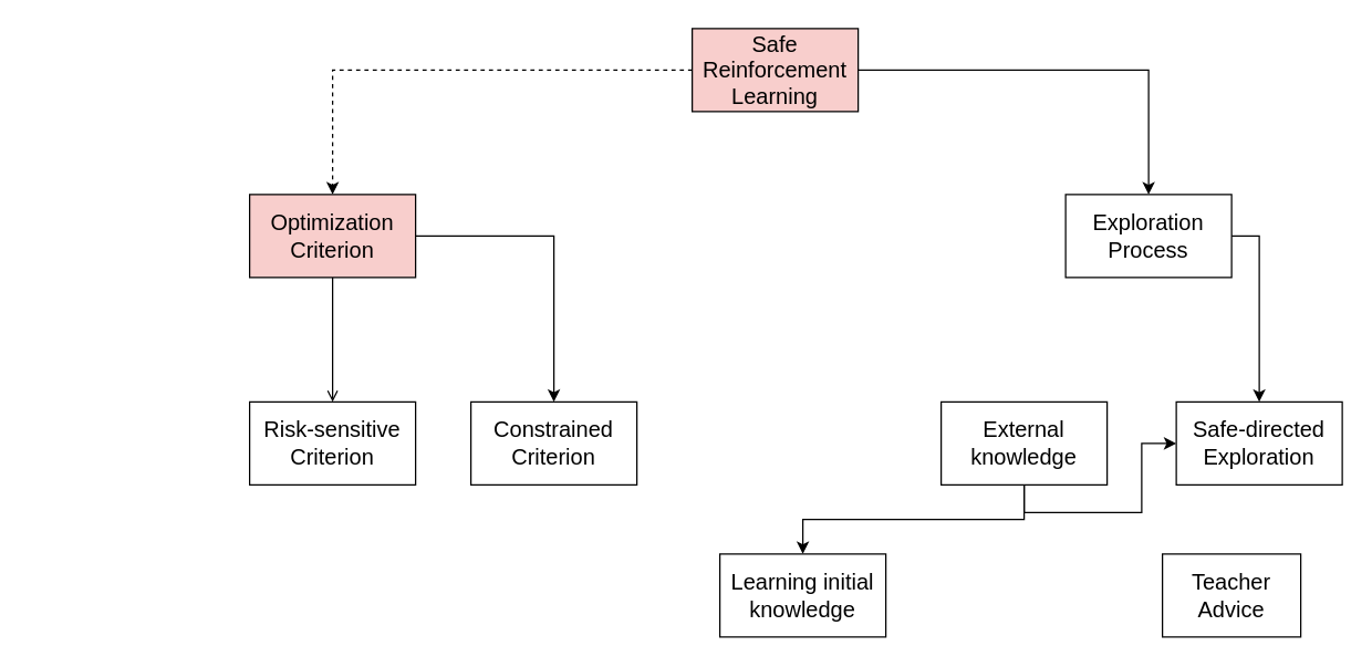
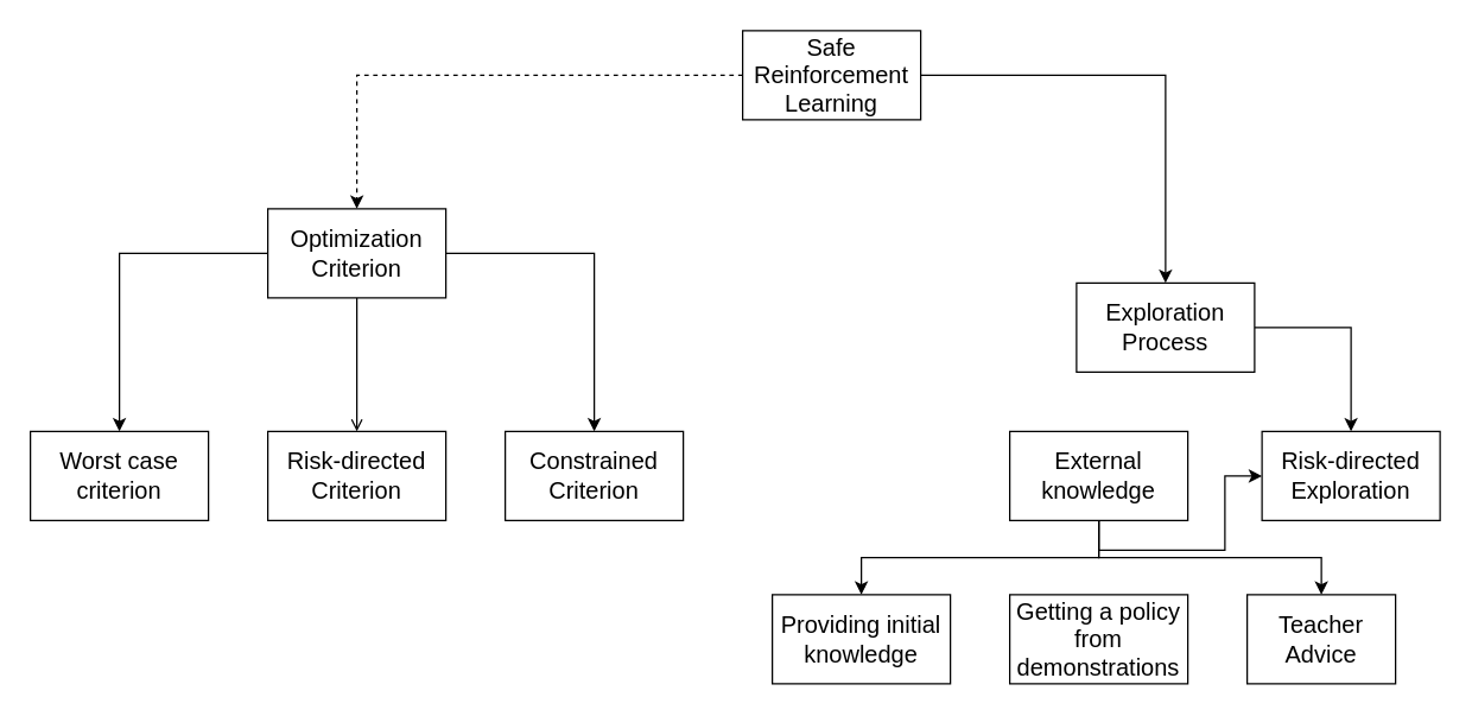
  <mxCell id="0" />
  <mxCell id="1" parent="0" />
  <mxCell id="2" style="edgeStyle=orthogonalEdgeStyle;rounded=0;orthogonalLoop=1;jettySize=auto;html=1;entryX=0.5;entryY=0;entryDx=0;entryDy=0;fontSize=16;dashed=1;" parent="1" source="4" target="8" edge="1"><mxGeometry relative="1" as="geometry" /></mxCell>
  <mxCell id="3" style="edgeStyle=orthogonalEdgeStyle;rounded=0;orthogonalLoop=1;jettySize=auto;html=1;exitX=1;exitY=0.5;exitDx=0;exitDy=0;entryX=0.5;entryY=0;entryDx=0;entryDy=0;fontSize=16;" parent="1" source="4" target="10" edge="1"><mxGeometry relative="1" as="geometry" /></mxCell>
- <mxCell id="4" value="Safe Reinforcement Learning" style="rounded=0;whiteSpace=wrap;html=1;fontSize=16;fillColor=#f8cecc;" parent="1" vertex="1"><mxGeometry x="500" y="20" width="120" height="60" as="geometry" /></mxCell>
+ <mxCell id="4" value="Safe Reinforcement Learning" style="rounded=0;whiteSpace=wrap;html=1;fontSize=16;" parent="1" vertex="1"><mxGeometry x="500" y="20" width="120" height="60" as="geometry" /></mxCell>
+ <mxCell id="5" style="edgeStyle=orthogonalEdgeStyle;rounded=0;orthogonalLoop=1;jettySize=auto;html=1;exitX=0;exitY=0.5;exitDx=0;exitDy=0;entryX=0.5;entryY=0;entryDx=0;entryDy=0;fontSize=16;" parent="1" source="8" target="11" edge="1"><mxGeometry relative="1" as="geometry" /></mxCell>
  <mxCell id="6" style="edgeStyle=orthogonalEdgeStyle;rounded=0;orthogonalLoop=1;jettySize=auto;html=1;exitX=0.5;exitY=1;exitDx=0;exitDy=0;entryX=0.5;entryY=0;entryDx=0;entryDy=0;fontSize=16;endArrow=open;" parent="1" source="8" target="13" edge="1"><mxGeometry relative="1" as="geometry" /></mxCell>
  <mxCell id="7" style="edgeStyle=orthogonalEdgeStyle;rounded=0;orthogonalLoop=1;jettySize=auto;html=1;exitX=1;exitY=0.5;exitDx=0;exitDy=0;entryX=0.5;entryY=0;entryDx=0;entryDy=0;fontSize=16;" parent="1" source="8" target="12" edge="1"><mxGeometry relative="1" as="geometry" /></mxCell>
- <mxCell id="8" value="Optimization Criterion" style="rounded=0;whiteSpace=wrap;html=1;fontSize=16;fillColor=#f8cecc;" parent="1" vertex="1"><mxGeometry x="180" y="140" width="120" height="60" as="geometry" /></mxCell>
+ <mxCell id="8" value="Optimization Criterion" style="rounded=0;whiteSpace=wrap;html=1;fontSize=16;" parent="1" vertex="1"><mxGeometry x="180" y="140" width="120" height="60" as="geometry" /></mxCell>
  <mxCell id="9" style="edgeStyle=orthogonalEdgeStyle;rounded=0;orthogonalLoop=1;jettySize=auto;html=1;exitX=1;exitY=0.5;exitDx=0;exitDy=0;fontSize=16;" parent="1" source="10" target="18" edge="1"><mxGeometry relative="1" as="geometry" /></mxCell>
- <mxCell id="10" value="Exploration Process" style="rounded=0;whiteSpace=wrap;html=1;fontSize=16;" parent="1" vertex="1"><mxGeometry x="770" y="140" width="120" height="60" as="geometry" /></mxCell>
+ <mxCell id="10" value="Exploration Process" style="rounded=0;whiteSpace=wrap;html=1;fontSize=16;" parent="1" vertex="1"><mxGeometry x="725" y="190" width="120" height="60" as="geometry" /></mxCell>
+ <mxCell id="11" value="Worst case criterion" style="rounded=0;whiteSpace=wrap;html=1;fontSize=16;" parent="1" vertex="1"><mxGeometry x="20" y="290" width="120" height="60" as="geometry" /></mxCell>
  <mxCell id="12" value="Constrained Criterion" style="rounded=0;whiteSpace=wrap;html=1;fontSize=16;" parent="1" vertex="1"><mxGeometry x="340" y="290" width="120" height="60" as="geometry" /></mxCell>
- <mxCell id="13" value="Risk-sensitive Criterion" style="rounded=0;whiteSpace=wrap;html=1;fontSize=16;" parent="1" vertex="1"><mxGeometry x="180" y="290" width="120" height="60" as="geometry" /></mxCell>
+ <mxCell id="13" value="Risk-directed Criterion" style="rounded=0;whiteSpace=wrap;html=1;fontSize=16;" parent="1" vertex="1"><mxGeometry x="180" y="290" width="120" height="60" as="geometry" /></mxCell>
  <mxCell id="14" style="edgeStyle=orthogonalEdgeStyle;rounded=0;orthogonalLoop=1;jettySize=auto;html=1;exitX=0.5;exitY=1;exitDx=0;exitDy=0;entryX=0.5;entryY=0;entryDx=0;entryDy=0;fontSize=16;" parent="1" source="17" target="21" edge="1"><mxGeometry relative="1" as="geometry"><Array as="points"><mxPoint x="580" y="375" /><mxPoint x="420" y="375" /></Array></mxGeometry></mxCell>
  <mxCell id="15" style="edgeStyle=orthogonalEdgeStyle;rounded=0;orthogonalLoop=1;jettySize=auto;html=1;exitX=0.5;exitY=1;exitDx=0;exitDy=0;fontSize=16;" parent="1" source="17" target="18" edge="1"><mxGeometry relative="1" as="geometry" /></mxCell>
+ <mxCell id="16" style="edgeStyle=orthogonalEdgeStyle;rounded=0;orthogonalLoop=1;jettySize=auto;html=1;exitX=0.5;exitY=1;exitDx=0;exitDy=0;entryX=0.5;entryY=0;entryDx=0;entryDy=0;fontSize=16;" parent="1" source="17" target="20" edge="1"><mxGeometry relative="1" as="geometry" /></mxCell>
  <mxCell id="17" value="External knowledge" style="rounded=0;whiteSpace=wrap;html=1;fontSize=16;" parent="1" vertex="1"><mxGeometry x="680" y="290" width="120" height="60" as="geometry" /></mxCell>
- <mxCell id="18" value="Safe-directed Exploration" style="rounded=0;whiteSpace=wrap;html=1;fontSize=16;" parent="1" vertex="1"><mxGeometry x="850" y="290" width="120" height="60" as="geometry" /></mxCell>
+ <mxCell id="18" value="Risk-directed Exploration" style="rounded=0;whiteSpace=wrap;html=1;fontSize=16;" parent="1" vertex="1"><mxGeometry x="850" y="290" width="120" height="60" as="geometry" /></mxCell>
+ <mxCell id="19" value="Getting a policy from demonstrations" style="rounded=0;whiteSpace=wrap;html=1;fontSize=16;" parent="1" vertex="1"><mxGeometry x="680" y="400" width="120" height="60" as="geometry" /></mxCell>
  <mxCell id="20" value="Teacher Advice" style="rounded=0;whiteSpace=wrap;html=1;fontSize=16;" parent="1" vertex="1"><mxGeometry x="840" y="400" width="100" height="60" as="geometry" /></mxCell>
- <mxCell id="21" value="Learning initial knowledge" style="rounded=0;whiteSpace=wrap;html=1;fontSize=16;" parent="1" vertex="1"><mxGeometry x="520" y="400" width="120" height="60" as="geometry" /></mxCell>
+ <mxCell id="21" value="Providing initial knowledge" style="rounded=0;whiteSpace=wrap;html=1;fontSize=16;" parent="1" vertex="1"><mxGeometry x="520" y="400" width="120" height="60" as="geometry" /></mxCell>
